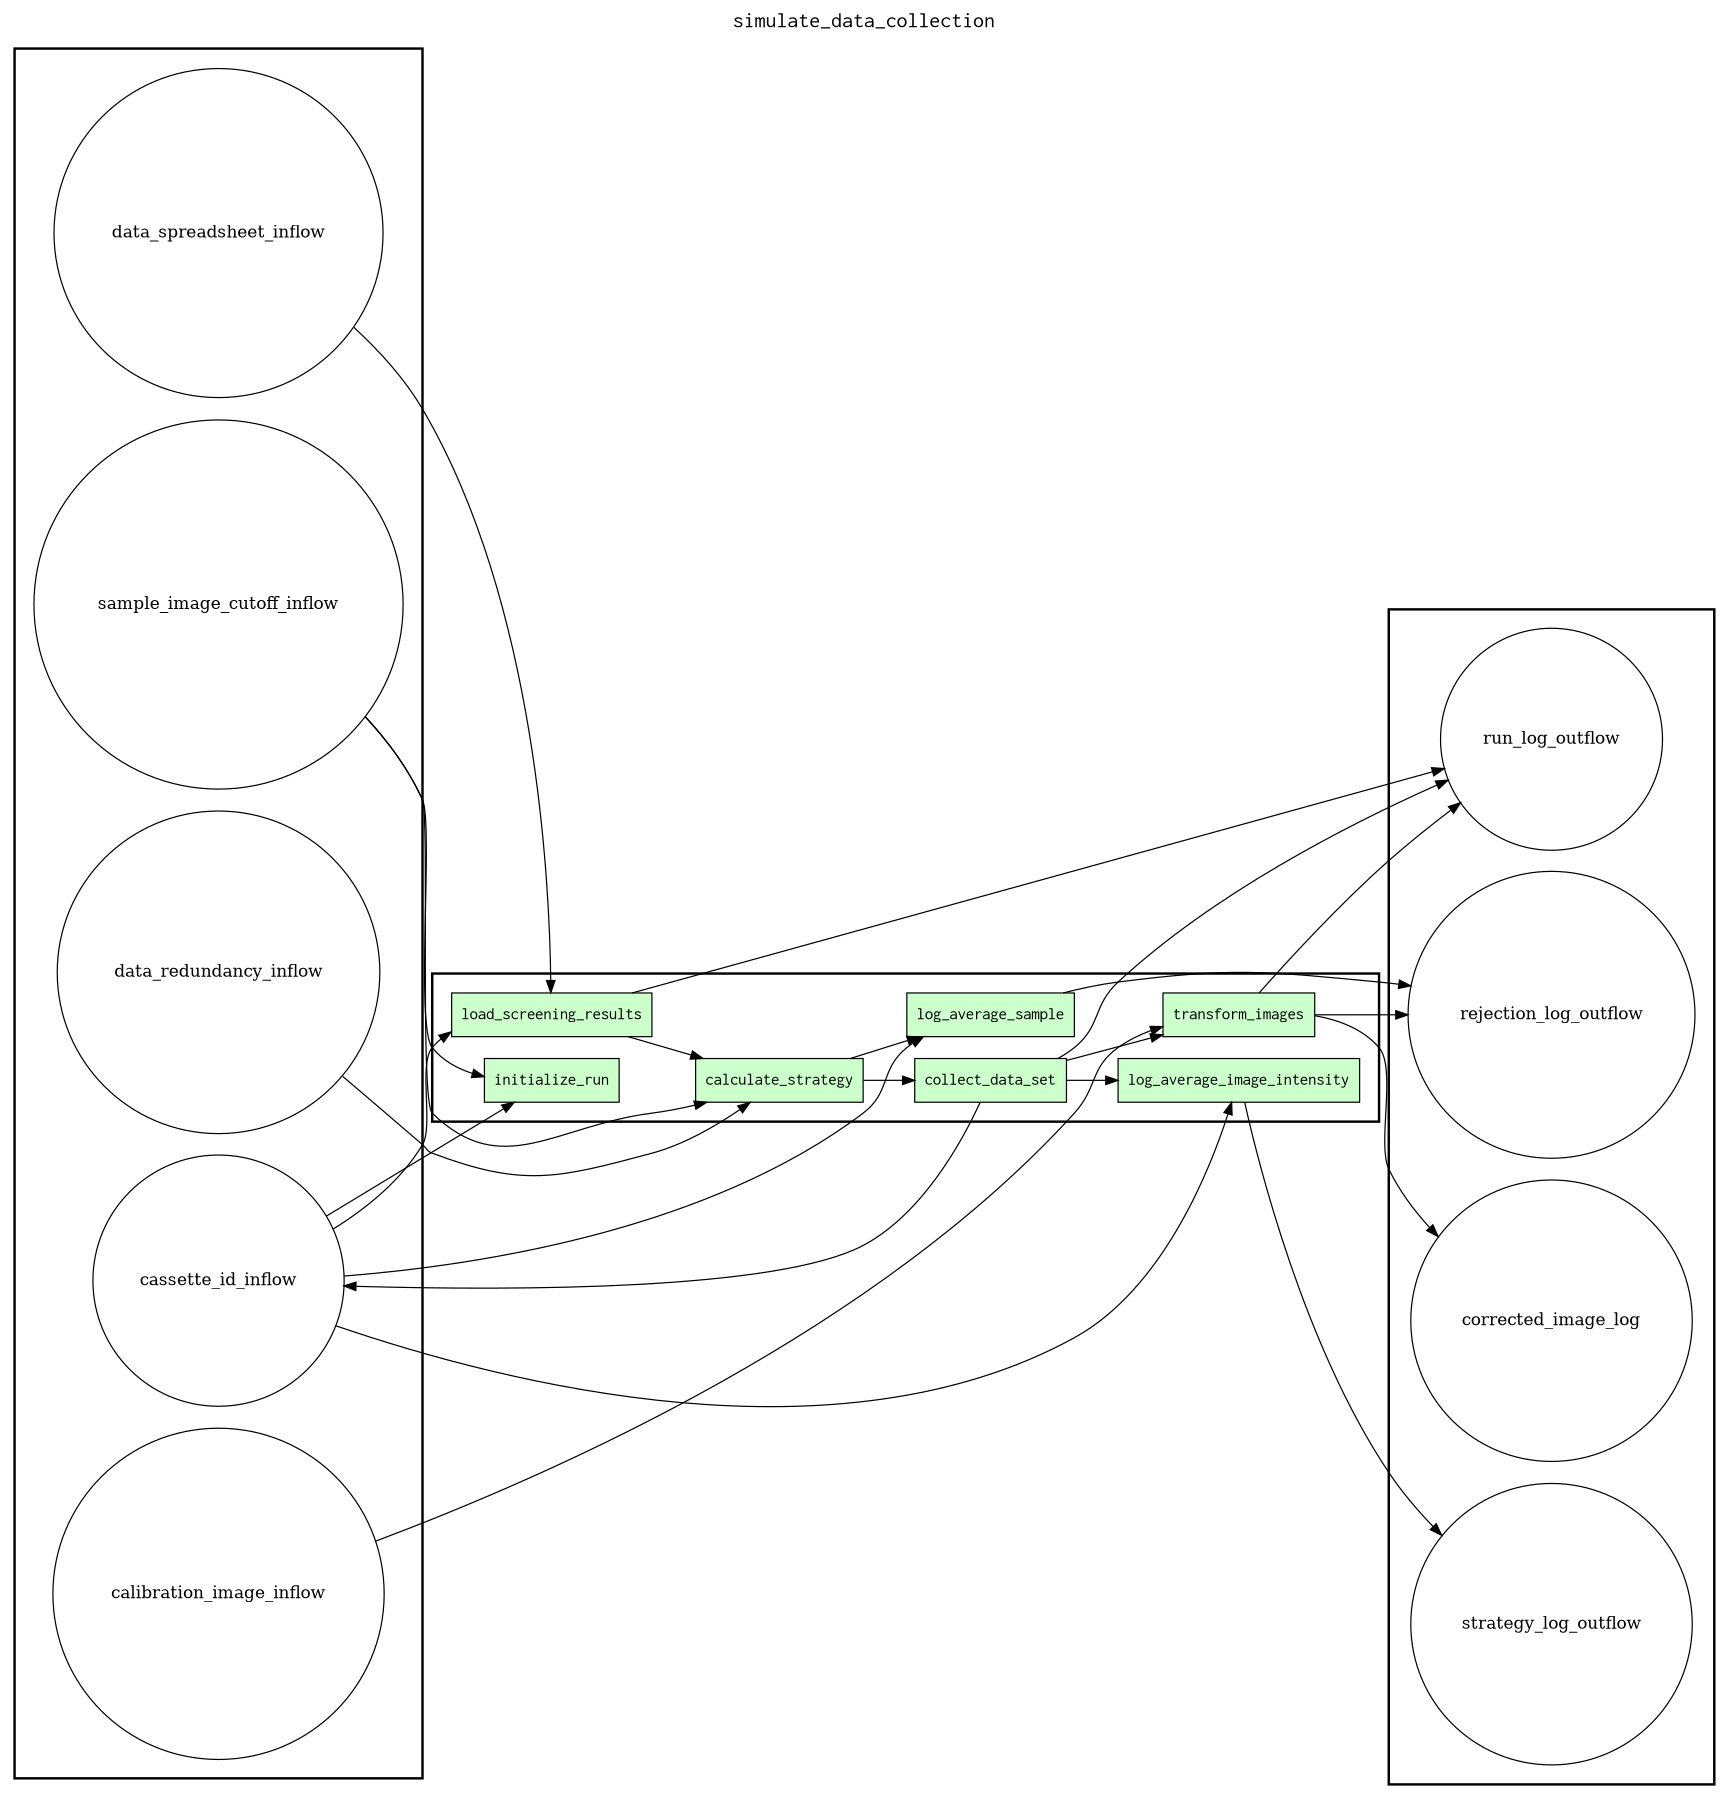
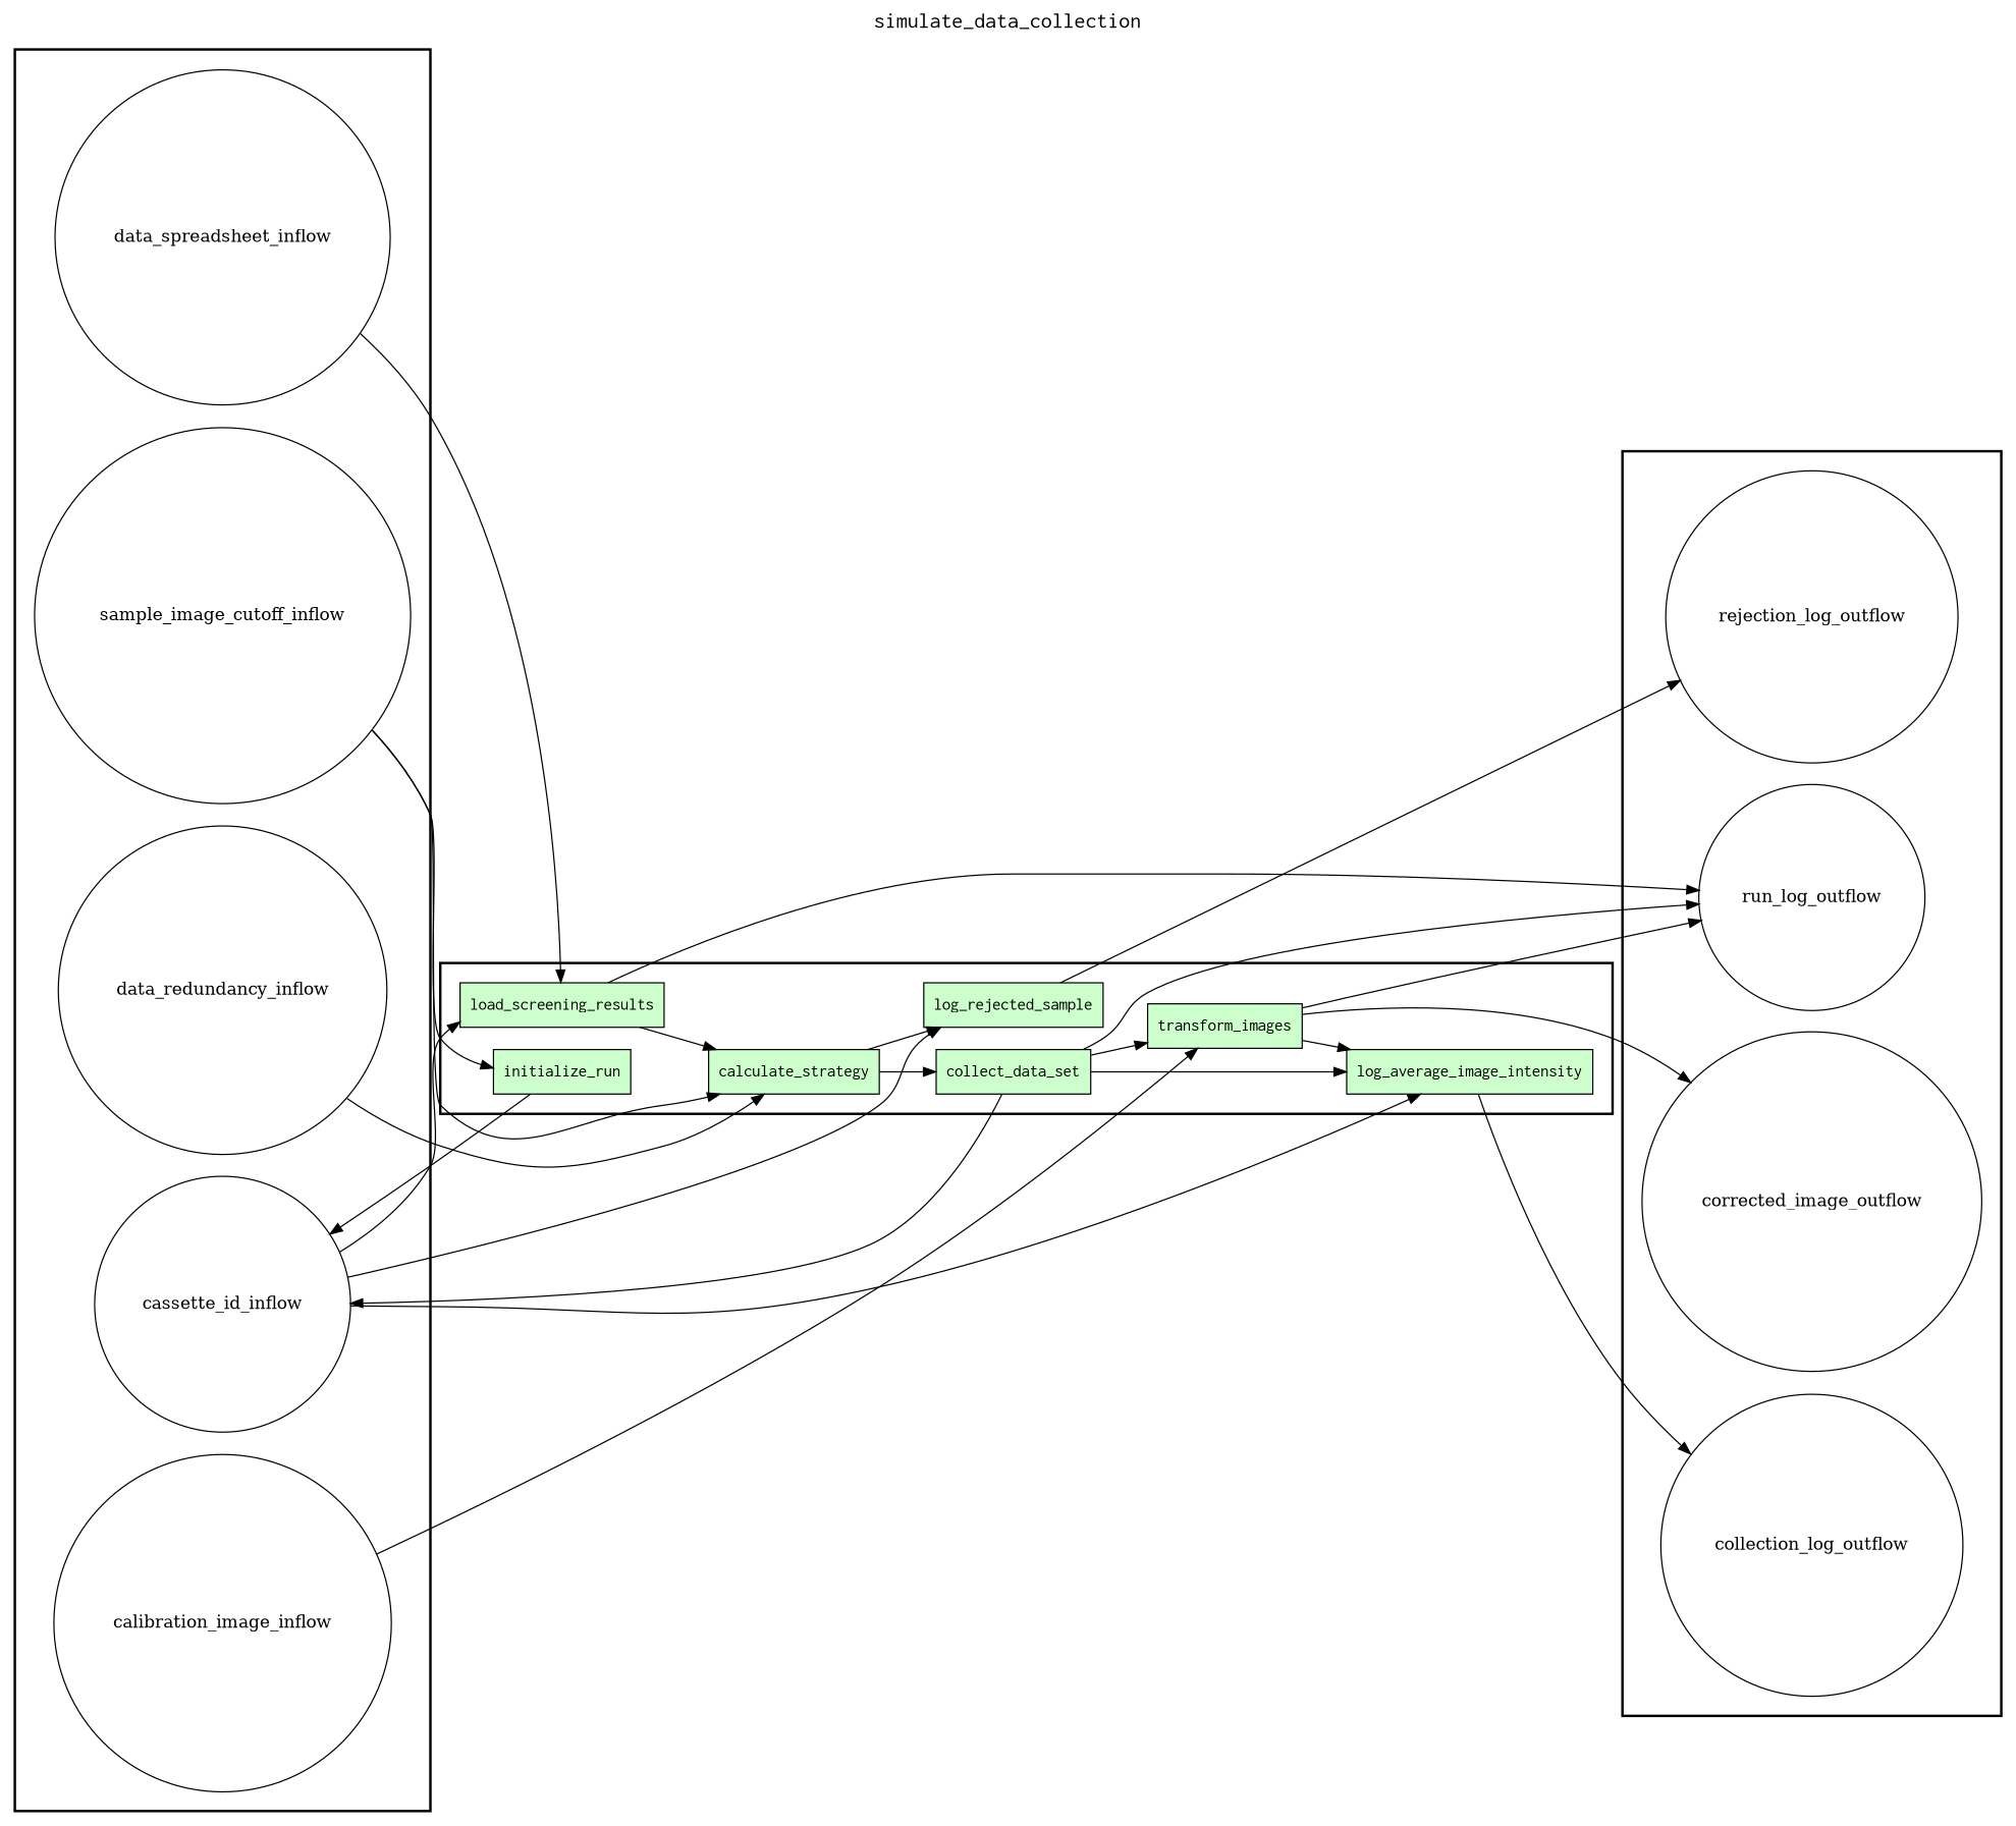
  digraph {
    fontname=Courier
    fontsize=18
    label=simulate_data_collection
    labelloc=t
    rankdir=LR
    node [fillcolor="#FFFFFF" peripheries=1 shape=circle]
    initialize_run [fillcolor="#CCFFCC" fontname=Courier shape=box style=filled]
    load_screening_results [fillcolor="#CCFFCC" fontname=Courier shape=box style=filled]
    calculate_strategy [fillcolor="#CCFFCC" fontname=Courier shape=box style=filled]
-   log_rejected_sample [fillcolor="#CCFFCC" fontname=Courier shape=box style=filled label=log_average_sample]
+   log_rejected_sample [fillcolor="#CCFFCC" fontname=Courier shape=box style=filled]
    collect_data_set [fillcolor="#CCFFCC" fontname=Courier shape=box style=filled]
    transform_images [fillcolor="#CCFFCC" fontname=Courier shape=box style=filled]
    log_average_image_intensity [fillcolor="#CCFFCC" fontname=Courier shape=box style=filled]
    calibration_image_inflow [width=0.2]
    data_redundancy_inflow [width=0.2]
    n10 [label=data_spreadsheet_inflow width=0.2]
    cassette_id_inflow [width=0.2]
    n12 [label=sample_image_cutoff_inflow width=0.2]
    rejection_log_outflow [width=0.2]
-   collection_log_outflow [width=0.2 label=strategy_log_outflow]
+   collection_log_outflow [width=0.2]
    run_log_outflow [width=0.2]
-   corrected_image_outflow [width=0.2 label=corrected_image_log]
+   corrected_image_outflow [width=0.2]
    subgraph cluster_1 {
      color=black
      label=""
      penwidth=2
      subgraph cluster_2 {
        color=black
        label=""
        penwidth=0
        initialize_run
        load_screening_results
        calculate_strategy
        log_rejected_sample
        collect_data_set
        transform_images
        log_average_image_intensity
      }
    }
    subgraph cluster_3 {
      label=""
      penwidth=2
      subgraph cluster_4 {
        label=""
        penwidth=0
        calibration_image_inflow
        data_redundancy_inflow
        n10
        cassette_id_inflow
        n12
      }
    }
    subgraph cluster_5 {
      label=""
      penwidth=2
      subgraph cluster_6 {
        label=""
        penwidth=0
        rejection_log_outflow
        collection_log_outflow
        run_log_outflow
        corrected_image_outflow
      }
    }
    load_screening_results -> calculate_strategy
    load_screening_results -> run_log_outflow
    calculate_strategy -> log_rejected_sample
    calculate_strategy -> collect_data_set
    log_rejected_sample -> rejection_log_outflow
    collect_data_set -> transform_images
    collect_data_set -> log_average_image_intensity
    collect_data_set -> cassette_id_inflow
    collect_data_set -> run_log_outflow
-   transform_images -> rejection_log_outflow
+   transform_images -> log_average_image_intensity
    transform_images -> run_log_outflow
    transform_images -> corrected_image_outflow
    log_average_image_intensity -> collection_log_outflow
    calibration_image_inflow -> transform_images
    data_redundancy_inflow -> calculate_strategy
    n10 -> load_screening_results
-   cassette_id_inflow -> initialize_run
+   initialize_run -> cassette_id_inflow
    cassette_id_inflow -> load_screening_results
    cassette_id_inflow -> log_rejected_sample
    cassette_id_inflow -> log_average_image_intensity
    n12 -> initialize_run
    n12 -> calculate_strategy
  }
